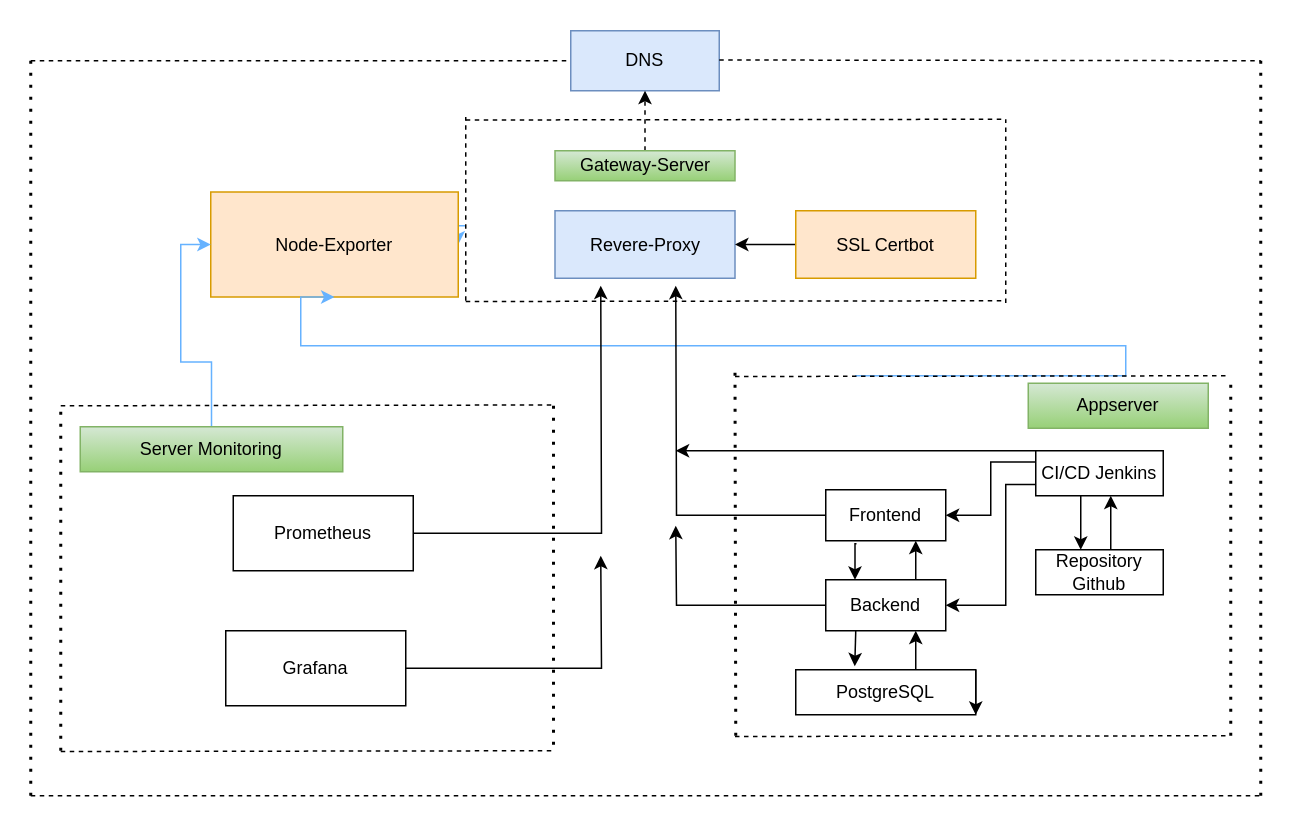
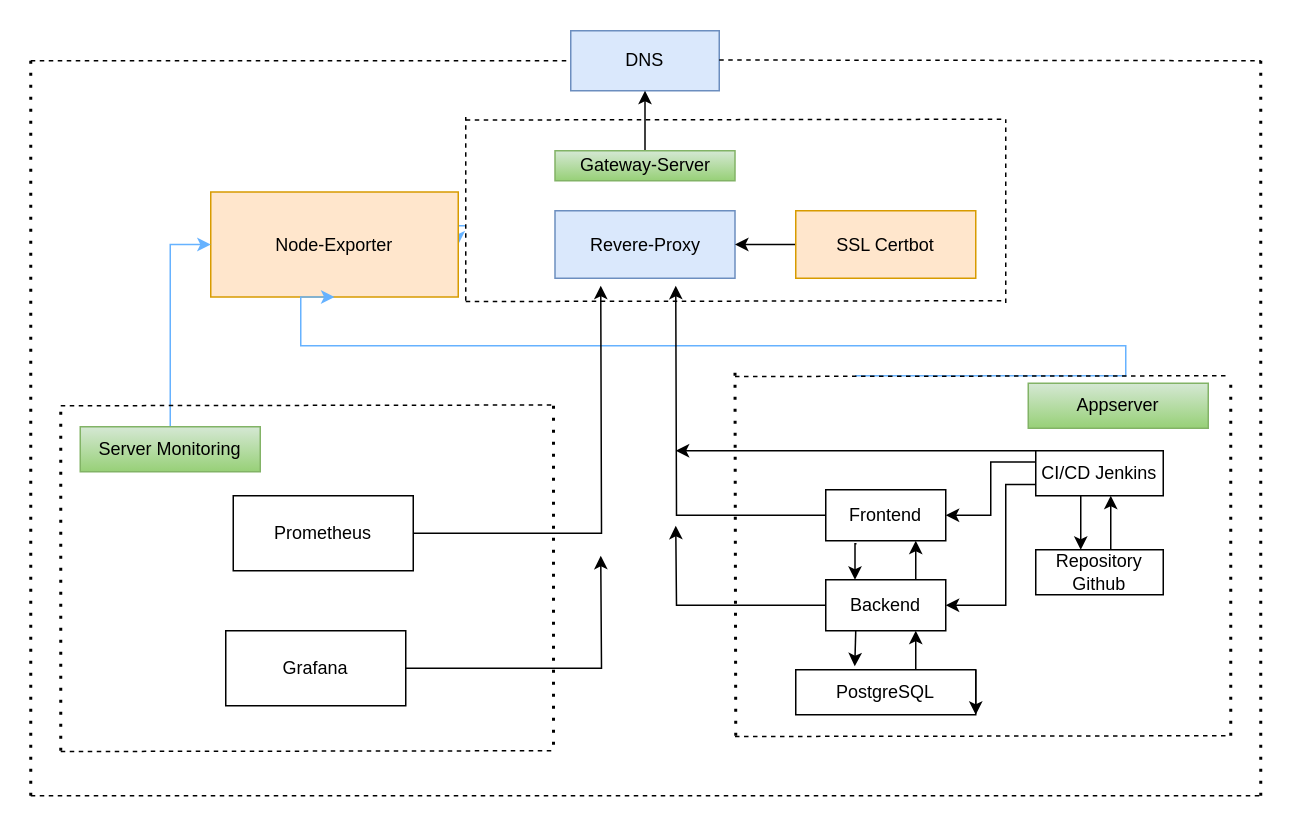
  <mxCell id="0" />
  <mxCell id="1" parent="0" />
  <mxCell id="2" value="DNS" style="rounded=0;whiteSpace=wrap;html=1;fillColor=#dae8fc;strokeColor=#6c8ebf;" vertex="1" parent="1"><mxGeometry x="380" y="20" width="99" height="40" as="geometry" /></mxCell>
  <mxCell id="3" value="" style="endArrow=none;dashed=1;html=1;rounded=0;" edge="1" parent="1"><mxGeometry width="50" height="50" relative="1" as="geometry"><mxPoint x="20" y="40" as="sourcePoint" /><mxPoint x="380" y="40" as="targetPoint" /></mxGeometry></mxCell>
  <mxCell id="4" value="" style="endArrow=none;dashed=1;html=1;rounded=0;" edge="1" parent="1"><mxGeometry width="50" height="50" relative="1" as="geometry"><mxPoint x="479" y="39.5" as="sourcePoint" /><mxPoint x="840" y="40" as="targetPoint" /></mxGeometry></mxCell>
  <mxCell id="5" style="edgeStyle=orthogonalEdgeStyle;rounded=0;orthogonalLoop=1;jettySize=auto;html=1;entryX=1;entryY=0.5;entryDx=0;entryDy=0;strokeColor=#66B2FF;" edge="1" parent="1" target="7"><mxGeometry relative="1" as="geometry"><mxPoint x="310" y="150" as="sourcePoint" /></mxGeometry></mxCell>
  <mxCell id="6" value="Revere-Proxy" style="rounded=0;whiteSpace=wrap;html=1;fillColor=#dae8fc;strokeColor=#6c8ebf;" vertex="1" parent="1"><mxGeometry x="369.5" y="140" width="120" height="45" as="geometry" /></mxCell>
  <mxCell id="7" value="Node-Exporter" style="rounded=0;whiteSpace=wrap;html=1;fillColor=#ffe6cc;strokeColor=#d79b00;" vertex="1" parent="1"><mxGeometry x="140" y="127.5" width="165" height="70" as="geometry" /></mxCell>
  <mxCell id="8" style="edgeStyle=orthogonalEdgeStyle;rounded=0;orthogonalLoop=1;jettySize=auto;html=1;exitX=0;exitY=0.5;exitDx=0;exitDy=0;entryX=1;entryY=0.5;entryDx=0;entryDy=0;" edge="1" parent="1" source="9" target="6"><mxGeometry relative="1" as="geometry" /></mxCell>
  <mxCell id="9" value="SSL Certbot" style="rounded=0;whiteSpace=wrap;html=1;fillColor=#ffe6cc;strokeColor=#d79b00;" vertex="1" parent="1"><mxGeometry x="530" y="140" width="120" height="45" as="geometry" /></mxCell>
- <mxCell id="10" style="edgeStyle=orthogonalEdgeStyle;rounded=0;orthogonalLoop=1;jettySize=auto;html=1;exitX=0.5;exitY=0;exitDx=0;exitDy=0;entryX=0.5;entryY=1;entryDx=0;entryDy=0;dashed=1;" edge="1" parent="1" source="11" target="2"><mxGeometry relative="1" as="geometry" /></mxCell>
+ <mxCell id="10" style="edgeStyle=orthogonalEdgeStyle;rounded=0;orthogonalLoop=1;jettySize=auto;html=1;exitX=0.5;exitY=0;exitDx=0;exitDy=0;entryX=0.5;entryY=1;entryDx=0;entryDy=0;" edge="1" parent="1" source="11" target="2"><mxGeometry relative="1" as="geometry" /></mxCell>
  <mxCell id="11" value="Gateway-Server" style="rounded=0;whiteSpace=wrap;html=1;fillColor=#d5e8d4;gradientColor=#97d077;strokeColor=#82b366;" vertex="1" parent="1"><mxGeometry x="369.5" y="100" width="120" height="20" as="geometry" /></mxCell>
  <mxCell id="12" style="edgeStyle=orthogonalEdgeStyle;rounded=0;orthogonalLoop=1;jettySize=auto;html=1;exitX=0.25;exitY=0;exitDx=0;exitDy=0;entryX=0.5;entryY=1;entryDx=0;entryDy=0;strokeColor=#66B2FF;" edge="1" parent="1" target="7"><mxGeometry relative="1" as="geometry"><mxPoint x="569.5" y="250" as="sourcePoint" /><Array as="points"><mxPoint x="750" y="250" /><mxPoint x="750" y="230" /><mxPoint x="200" y="230" /></Array></mxGeometry></mxCell>
  <mxCell id="13" style="edgeStyle=orthogonalEdgeStyle;rounded=0;orthogonalLoop=1;jettySize=auto;html=1;entryX=0;entryY=0.5;entryDx=0;entryDy=0;strokeColor=#66B2FF;" edge="1" parent="1" source="14" target="7"><mxGeometry relative="1" as="geometry" /></mxCell>
- <mxCell id="14" value="Server Monitoring" style="rounded=0;whiteSpace=wrap;html=1;fillColor=#d5e8d4;strokeColor=#82b366;gradientColor=#97d077;" vertex="1" parent="1"><mxGeometry x="53" y="284" width="175" height="30" as="geometry" /></mxCell>
+ <mxCell id="14" value="Server Monitoring" style="rounded=0;whiteSpace=wrap;html=1;fillColor=#d5e8d4;strokeColor=#82b366;gradientColor=#97d077;" vertex="1" parent="1"><mxGeometry x="53" y="284" width="120" height="30" as="geometry" /></mxCell>
  <mxCell id="15" value="Appserver" style="rounded=0;whiteSpace=wrap;html=1;fillColor=#d5e8d4;gradientColor=#97d077;strokeColor=#82b366;" vertex="1" parent="1"><mxGeometry x="685" y="255" width="120" height="30" as="geometry" /></mxCell>
  <mxCell id="16" style="edgeStyle=orthogonalEdgeStyle;rounded=0;orthogonalLoop=1;jettySize=auto;html=1;exitX=1;exitY=0.5;exitDx=0;exitDy=0;" edge="1" parent="1" source="17"><mxGeometry relative="1" as="geometry"><mxPoint x="400" y="190" as="targetPoint" /></mxGeometry></mxCell>
  <mxCell id="17" value="Prometheus" style="rounded=0;whiteSpace=wrap;html=1;" vertex="1" parent="1"><mxGeometry x="155" y="330" width="120" height="50" as="geometry" /></mxCell>
  <mxCell id="18" style="edgeStyle=orthogonalEdgeStyle;rounded=0;orthogonalLoop=1;jettySize=auto;html=1;exitX=1;exitY=0.5;exitDx=0;exitDy=0;" edge="1" parent="1" source="19"><mxGeometry relative="1" as="geometry"><mxPoint x="400" y="370" as="targetPoint" /></mxGeometry></mxCell>
  <mxCell id="19" value="Grafana" style="rounded=0;whiteSpace=wrap;html=1;" vertex="1" parent="1"><mxGeometry x="150" y="420" width="120" height="50" as="geometry" /></mxCell>
  <mxCell id="20" value="" style="endArrow=none;dashed=1;html=1;rounded=0;" edge="1" parent="1"><mxGeometry width="50" height="50" relative="1" as="geometry"><mxPoint x="40" y="270" as="sourcePoint" /><mxPoint x="369.5" y="269.5" as="targetPoint" /></mxGeometry></mxCell>
  <mxCell id="21" value="" style="endArrow=none;dashed=1;html=1;rounded=0;" edge="1" parent="1"><mxGeometry width="50" height="50" relative="1" as="geometry"><mxPoint x="489.5" y="250.5" as="sourcePoint" /><mxPoint x="819" y="250" as="targetPoint" /></mxGeometry></mxCell>
  <mxCell id="22" value="" style="endArrow=none;dashed=1;html=1;dashPattern=1 3;strokeWidth=2;rounded=0;" edge="1" parent="1"><mxGeometry width="50" height="50" relative="1" as="geometry"><mxPoint x="40" y="500" as="sourcePoint" /><mxPoint x="40" y="274" as="targetPoint" /></mxGeometry></mxCell>
  <mxCell id="23" value="" style="endArrow=none;dashed=1;html=1;dashPattern=1 3;strokeWidth=2;rounded=0;" edge="1" parent="1"><mxGeometry width="50" height="50" relative="1" as="geometry"><mxPoint x="820" y="490" as="sourcePoint" /><mxPoint x="820" y="252" as="targetPoint" /></mxGeometry></mxCell>
  <mxCell id="24" value="" style="endArrow=none;dashed=1;html=1;dashPattern=1 3;strokeWidth=2;rounded=0;" edge="1" parent="1"><mxGeometry width="50" height="50" relative="1" as="geometry"><mxPoint x="368.5" y="496" as="sourcePoint" /><mxPoint x="368.5" y="270" as="targetPoint" /></mxGeometry></mxCell>
  <mxCell id="25" value="" style="endArrow=none;dashed=1;html=1;rounded=0;" edge="1" parent="1"><mxGeometry width="50" height="50" relative="1" as="geometry"><mxPoint x="40" y="500.5" as="sourcePoint" /><mxPoint x="369.5" y="500" as="targetPoint" /></mxGeometry></mxCell>
  <mxCell id="26" value="" style="endArrow=none;dashed=1;html=1;rounded=0;" edge="1" parent="1"><mxGeometry width="50" height="50" relative="1" as="geometry"><mxPoint x="310" y="79.5" as="sourcePoint" /><mxPoint x="670" y="79" as="targetPoint" /></mxGeometry></mxCell>
  <mxCell id="27" value="" style="endArrow=none;dashed=1;html=1;rounded=0;" edge="1" parent="1"><mxGeometry width="50" height="50" relative="1" as="geometry"><mxPoint x="310" y="200.5" as="sourcePoint" /><mxPoint x="670" y="200" as="targetPoint" /></mxGeometry></mxCell>
  <mxCell id="28" value="" style="endArrow=none;dashed=1;html=1;rounded=0;" edge="1" parent="1"><mxGeometry width="50" height="50" relative="1" as="geometry"><mxPoint x="310" y="200" as="sourcePoint" /><mxPoint x="310" y="77.5" as="targetPoint" /></mxGeometry></mxCell>
  <mxCell id="29" value="" style="endArrow=none;dashed=1;html=1;rounded=0;" edge="1" parent="1"><mxGeometry width="50" height="50" relative="1" as="geometry"><mxPoint x="670" y="201.5" as="sourcePoint" /><mxPoint x="670" y="79" as="targetPoint" /></mxGeometry></mxCell>
  <mxCell id="30" value="" style="edgeStyle=orthogonalEdgeStyle;rounded=0;orthogonalLoop=1;jettySize=auto;html=1;" edge="1" parent="1" source="33" target="34"><mxGeometry relative="1" as="geometry"><Array as="points"><mxPoint x="720" y="346" /><mxPoint x="720" y="346" /></Array></mxGeometry></mxCell>
  <mxCell id="31" style="edgeStyle=orthogonalEdgeStyle;rounded=0;orthogonalLoop=1;jettySize=auto;html=1;exitX=0;exitY=0.25;exitDx=0;exitDy=0;entryX=1;entryY=0.5;entryDx=0;entryDy=0;" edge="1" parent="1" source="33" target="37"><mxGeometry relative="1" as="geometry" /></mxCell>
  <mxCell id="32" style="edgeStyle=orthogonalEdgeStyle;rounded=0;orthogonalLoop=1;jettySize=auto;html=1;exitX=0;exitY=0.75;exitDx=0;exitDy=0;entryX=1;entryY=0.5;entryDx=0;entryDy=0;" edge="1" parent="1" source="33" target="40"><mxGeometry relative="1" as="geometry"><Array as="points"><mxPoint x="670" y="323" /><mxPoint x="670" y="403" /></Array></mxGeometry></mxCell>
  <mxCell id="33" value="CI/CD Jenkins" style="rounded=0;whiteSpace=wrap;html=1;" vertex="1" parent="1"><mxGeometry x="690" y="300" width="85" height="30" as="geometry" /></mxCell>
  <mxCell id="34" value="Repository Github" style="rounded=0;whiteSpace=wrap;html=1;" vertex="1" parent="1"><mxGeometry x="690" y="366" width="85" height="30" as="geometry" /></mxCell>
  <mxCell id="35" value="" style="endArrow=classic;html=1;rounded=0;" edge="1" parent="1"><mxGeometry width="50" height="50" relative="1" as="geometry"><mxPoint x="740" y="366" as="sourcePoint" /><mxPoint x="740" y="330" as="targetPoint" /></mxGeometry></mxCell>
  <mxCell id="36" style="edgeStyle=orthogonalEdgeStyle;rounded=0;orthogonalLoop=1;jettySize=auto;html=1;exitX=0;exitY=0.5;exitDx=0;exitDy=0;" edge="1" parent="1" source="37"><mxGeometry relative="1" as="geometry"><mxPoint x="450" y="190" as="targetPoint" /></mxGeometry></mxCell>
  <mxCell id="37" value="Frontend" style="rounded=0;whiteSpace=wrap;html=1;" vertex="1" parent="1"><mxGeometry x="550" y="326" width="80" height="34" as="geometry" /></mxCell>
  <mxCell id="38" style="edgeStyle=orthogonalEdgeStyle;rounded=0;orthogonalLoop=1;jettySize=auto;html=1;exitX=0.25;exitY=1;exitDx=0;exitDy=0;entryX=0.328;entryY=-0.076;entryDx=0;entryDy=0;entryPerimeter=0;" edge="1" parent="1" source="40" target="41"><mxGeometry relative="1" as="geometry" /></mxCell>
  <mxCell id="39" style="edgeStyle=orthogonalEdgeStyle;rounded=0;orthogonalLoop=1;jettySize=auto;html=1;exitX=0;exitY=0.5;exitDx=0;exitDy=0;" edge="1" parent="1" source="40"><mxGeometry relative="1" as="geometry"><mxPoint x="450" y="350" as="targetPoint" /></mxGeometry></mxCell>
  <mxCell id="40" value="Backend" style="rounded=0;whiteSpace=wrap;html=1;" vertex="1" parent="1"><mxGeometry x="550" y="386" width="80" height="34" as="geometry" /></mxCell>
  <mxCell id="41" value="PostgreSQL" style="rounded=0;whiteSpace=wrap;html=1;" vertex="1" parent="1"><mxGeometry x="530" y="446" width="120" height="30" as="geometry" /></mxCell>
  <mxCell id="42" value="" style="endArrow=classic;html=1;rounded=0;entryX=0.75;entryY=1;entryDx=0;entryDy=0;" edge="1" parent="1" target="40"><mxGeometry width="50" height="50" relative="1" as="geometry"><mxPoint x="610" y="446" as="sourcePoint" /><mxPoint x="610" y="426" as="targetPoint" /></mxGeometry></mxCell>
  <mxCell id="43" style="edgeStyle=orthogonalEdgeStyle;rounded=0;orthogonalLoop=1;jettySize=auto;html=1;exitX=0.25;exitY=1;exitDx=0;exitDy=0;entryX=0.328;entryY=-0.076;entryDx=0;entryDy=0;entryPerimeter=0;" edge="1" parent="1"><mxGeometry relative="1" as="geometry"><mxPoint x="570.5" y="362" as="sourcePoint" /><mxPoint x="569.5" y="386" as="targetPoint" /></mxGeometry></mxCell>
  <mxCell id="44" value="" style="endArrow=classic;html=1;rounded=0;entryX=0.75;entryY=1;entryDx=0;entryDy=0;" edge="1" parent="1"><mxGeometry width="50" height="50" relative="1" as="geometry"><mxPoint x="610" y="386" as="sourcePoint" /><mxPoint x="610" y="360" as="targetPoint" /></mxGeometry></mxCell>
  <mxCell id="45" style="edgeStyle=orthogonalEdgeStyle;rounded=0;orthogonalLoop=1;jettySize=auto;html=1;exitX=1;exitY=0;exitDx=0;exitDy=0;entryX=1;entryY=1;entryDx=0;entryDy=0;" edge="1" parent="1" source="41" target="41"><mxGeometry relative="1" as="geometry" /></mxCell>
  <mxCell id="46" value="" style="endArrow=none;dashed=1;html=1;rounded=0;" edge="1" parent="1"><mxGeometry width="50" height="50" relative="1" as="geometry"><mxPoint x="489.5" y="490.5" as="sourcePoint" /><mxPoint x="819" y="490" as="targetPoint" /></mxGeometry></mxCell>
  <mxCell id="47" value="" style="endArrow=none;dashed=1;html=1;dashPattern=1 3;strokeWidth=2;rounded=0;" edge="1" parent="1"><mxGeometry width="50" height="50" relative="1" as="geometry"><mxPoint x="490" y="490" as="sourcePoint" /><mxPoint x="489.5" y="246" as="targetPoint" /></mxGeometry></mxCell>
  <mxCell id="48" value="" style="endArrow=classic;html=1;rounded=0;" edge="1" parent="1"><mxGeometry width="50" height="50" relative="1" as="geometry"><mxPoint x="690" y="300" as="sourcePoint" /><mxPoint x="450" y="300" as="targetPoint" /></mxGeometry></mxCell>
  <mxCell id="49" value="" style="endArrow=none;dashed=1;html=1;dashPattern=1 3;strokeWidth=2;rounded=0;" edge="1" parent="1"><mxGeometry width="50" height="50" relative="1" as="geometry"><mxPoint x="20" y="530" as="sourcePoint" /><mxPoint x="20" y="40" as="targetPoint" /></mxGeometry></mxCell>
  <mxCell id="50" value="" style="endArrow=none;dashed=1;html=1;dashPattern=1 3;strokeWidth=2;rounded=0;" edge="1" parent="1"><mxGeometry width="50" height="50" relative="1" as="geometry"><mxPoint x="840" y="530" as="sourcePoint" /><mxPoint x="840" y="40" as="targetPoint" /></mxGeometry></mxCell>
  <mxCell id="51" value="" style="endArrow=none;dashed=1;html=1;rounded=0;" edge="1" parent="1"><mxGeometry width="50" height="50" relative="1" as="geometry"><mxPoint x="20" y="530" as="sourcePoint" /><mxPoint x="840" y="530" as="targetPoint" /></mxGeometry></mxCell>
